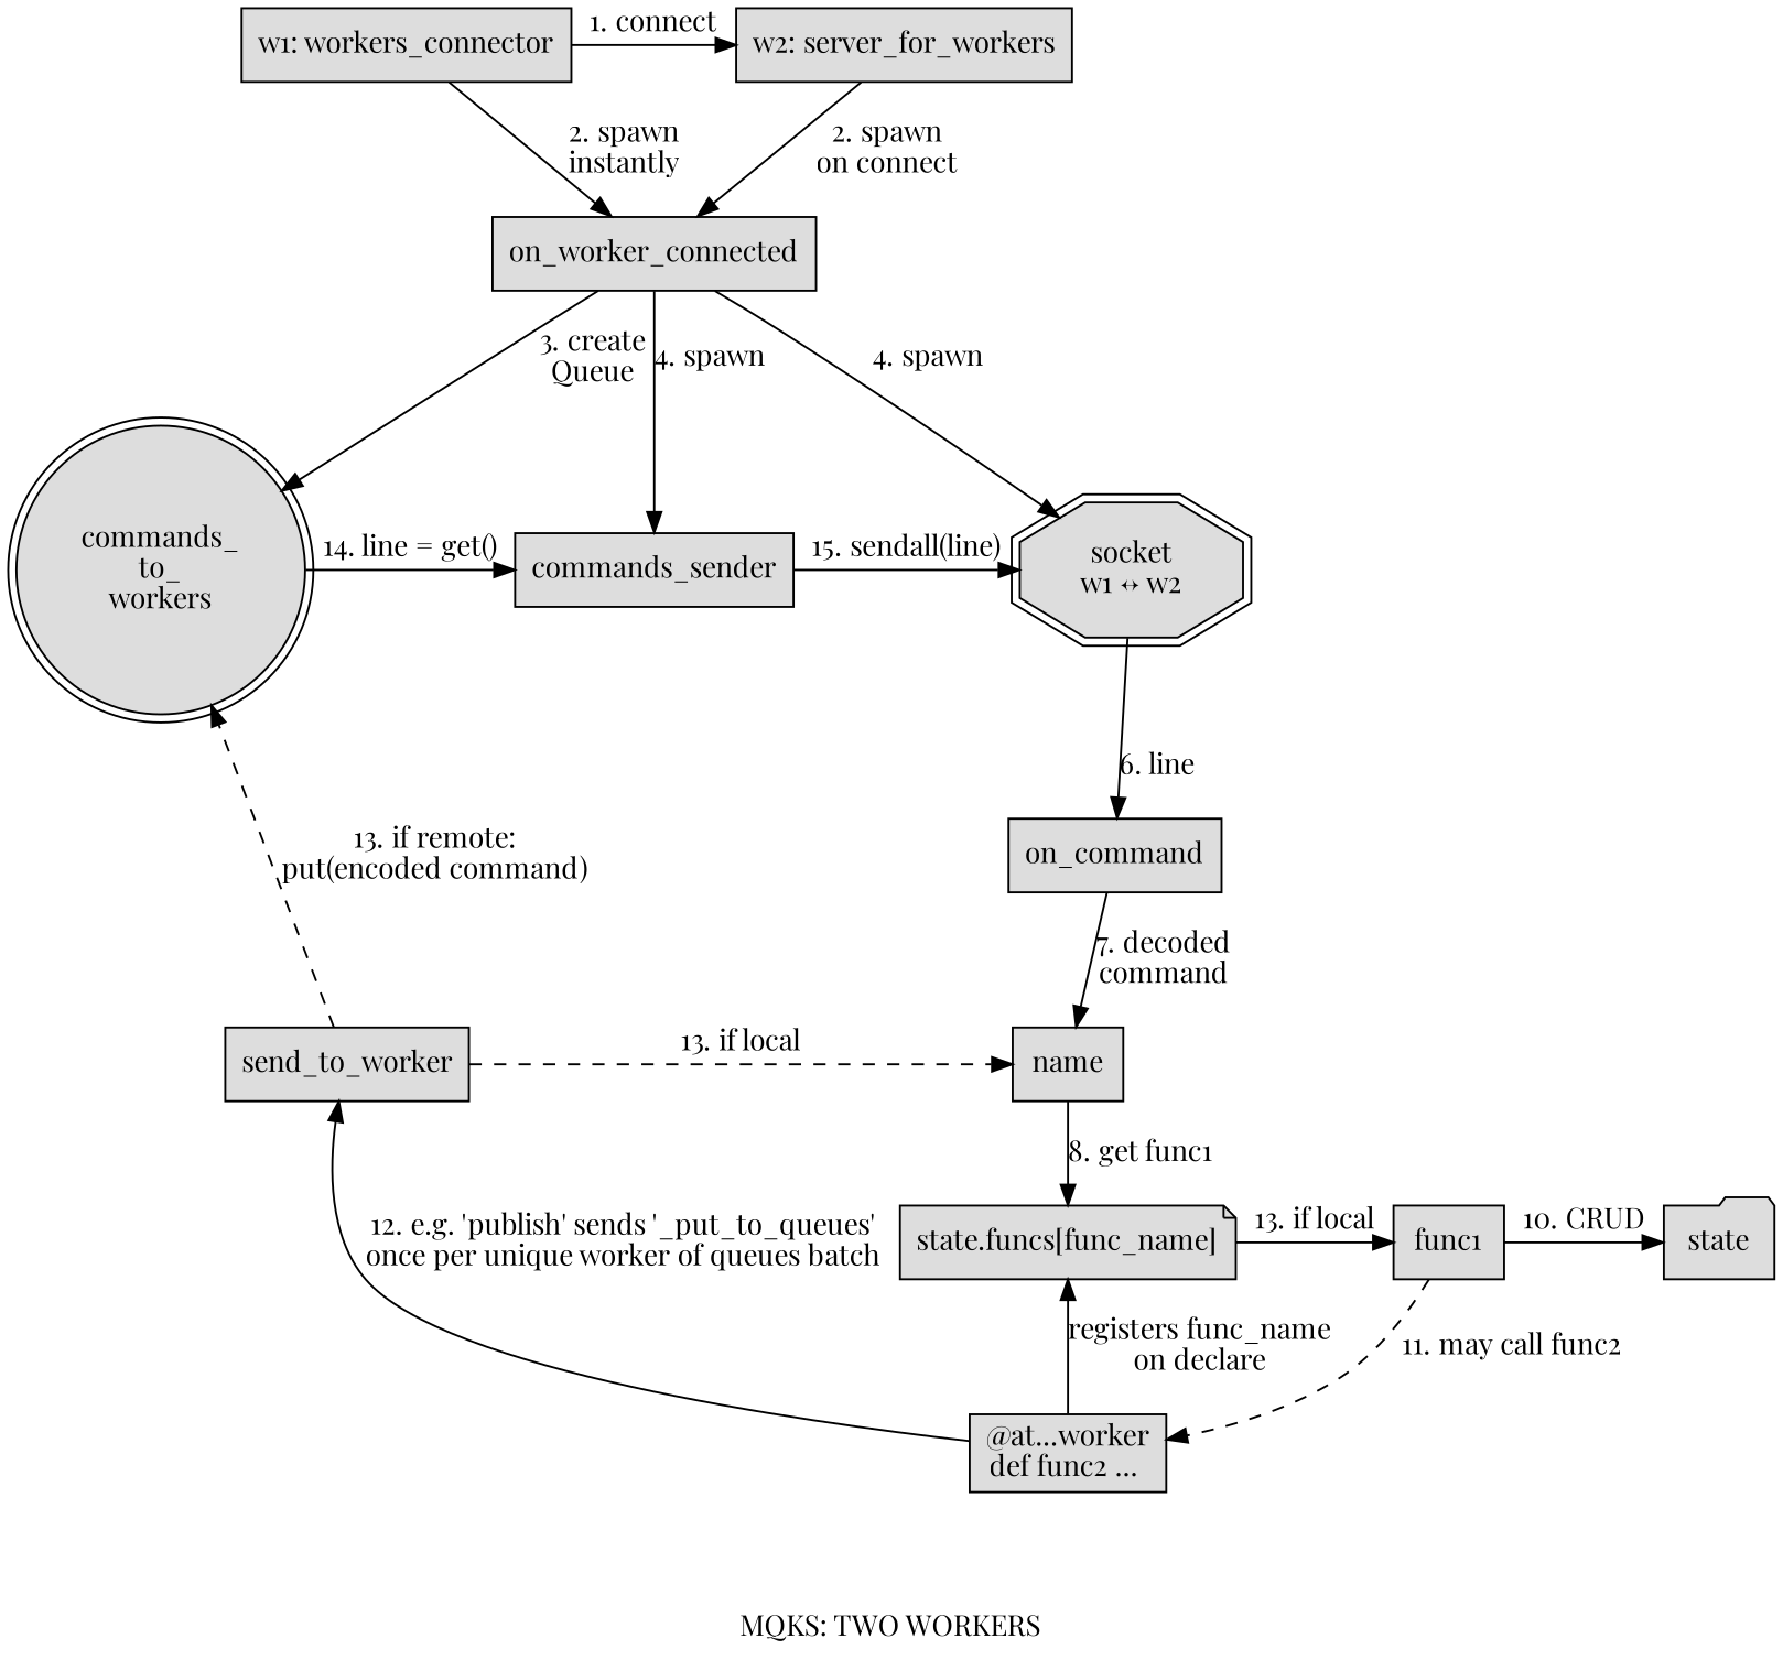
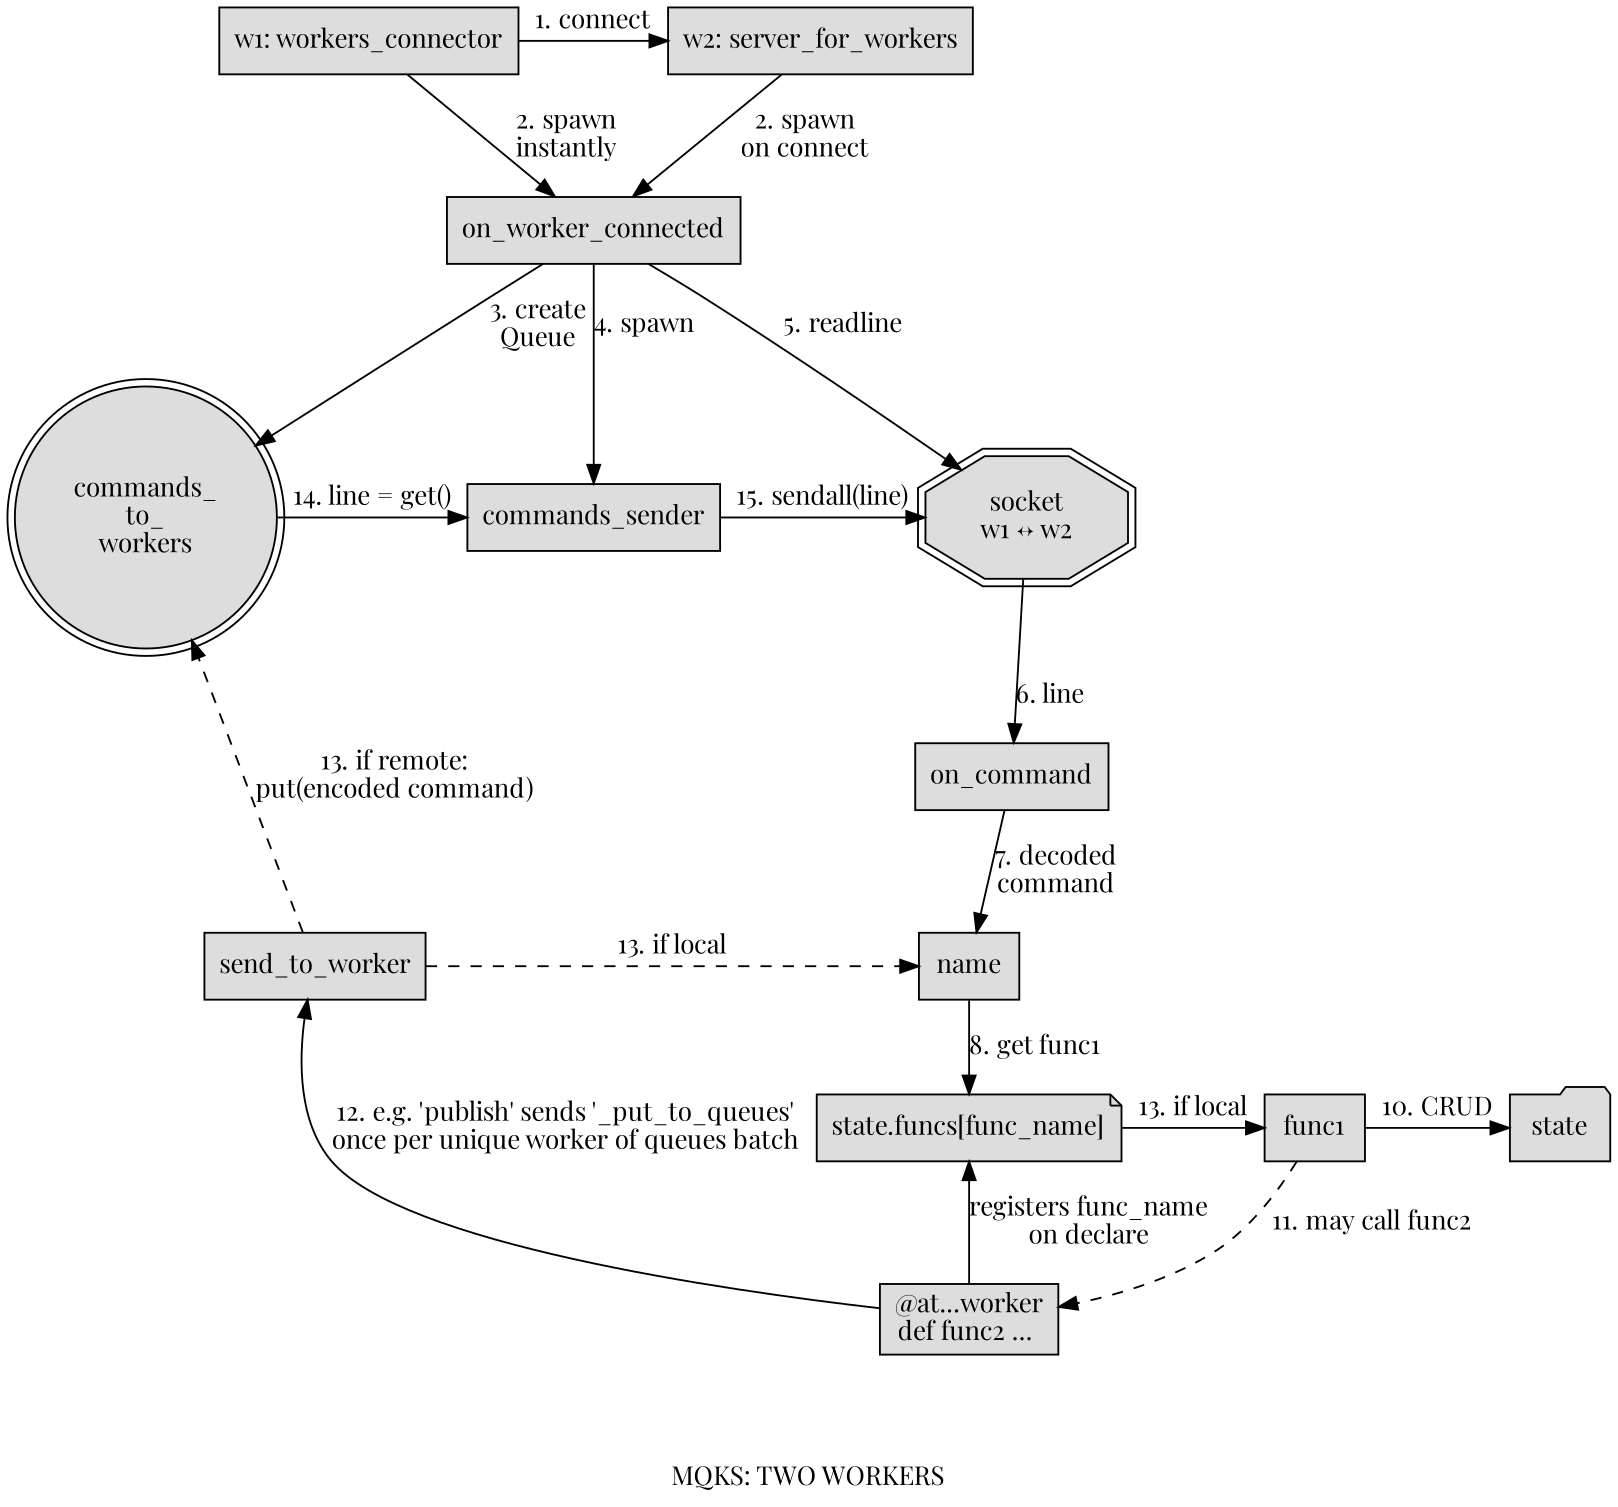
  digraph {
    fontname="Playfair Display"
    label="\nMQKS: TWO WORKERS"
    node [fillcolor="#DDDDDD" fontname="Playfair Display" shape=box style=filled]
    edge [fontname="Playfair Display"]
    n1 [label="w1: workers_connector"]
    n2 [label="w2: server_for_workers"]
    n3 [label="commands_\nto_\nworkers" shape=doublecircle]
    commands_sender
    n5 [label="socket\nw1 ↔ w2" shape=doubleoctagon]
    n6 [label="state.funcs[func_name]" shape=note]
    func1
    state [shape=folder]
    n9 [label=name]
    send_to_worker
    on_worker_connected
    on_command
    n13 [label="@at...worker\ndef func2 ... "]
    subgraph sub_1 {
      rank=same
      n1
      n2
    }
    subgraph sub_2 {
      rank=same
      n3
      commands_sender
      n5
    }
    subgraph sub_3 {
      rank=same
      n6
      func1
      state
    }
    subgraph sub_4 {
      rank=same
      n9
      send_to_worker
    }
    n1 -> n2 [label="1. connect"]
    n1 -> on_worker_connected [label="2. spawn\ninstantly"]
    n2 -> on_worker_connected [label="2. spawn\non connect"]
    n3 -> commands_sender [label="14. line = get()"]
    commands_sender -> n5 [label="15. sendall(line)"]
    n5 -> on_command [label="6. line"]
    n6 -> func1 [label="13. if local"]
    func1 -> state [label="10. CRUD"]
    func1 -> n13 [label="11. may call func2" style=dashed]
    n9 -> n6 [label="8. get func1"]
    send_to_worker -> n3 [label="13. if remote:\nput(encoded command)" style=dashed]
    send_to_worker -> n9 [label="13. if local" style=dashed]
    on_worker_connected -> n3 [label="3. create\nQueue"]
    on_worker_connected -> commands_sender [label="4. spawn"]
-   on_worker_connected -> n5 [label="4. spawn"]
+   on_worker_connected -> n5 [label="5. readline"]
    on_command -> n9 [label="7. decoded\ncommand"]
    n13 -> n6 [label="registers func_name\non declare"]
    n13 -> send_to_worker [label="12. e.g. 'publish' sends '_put_to_queues'\nonce per unique worker of queues batch"]
  }
